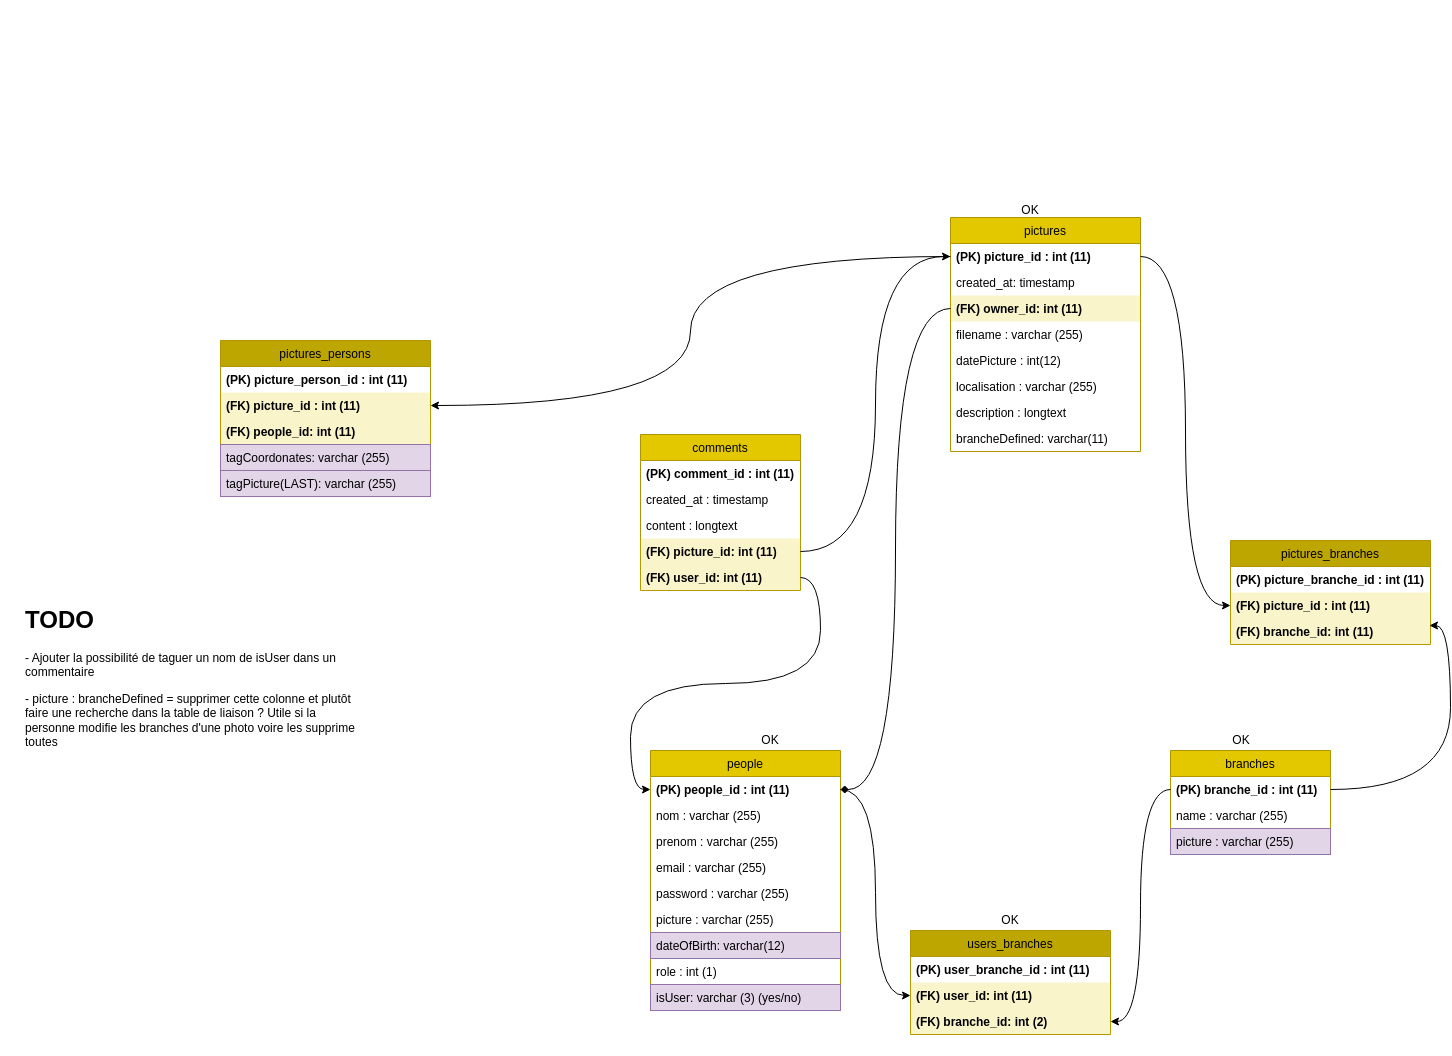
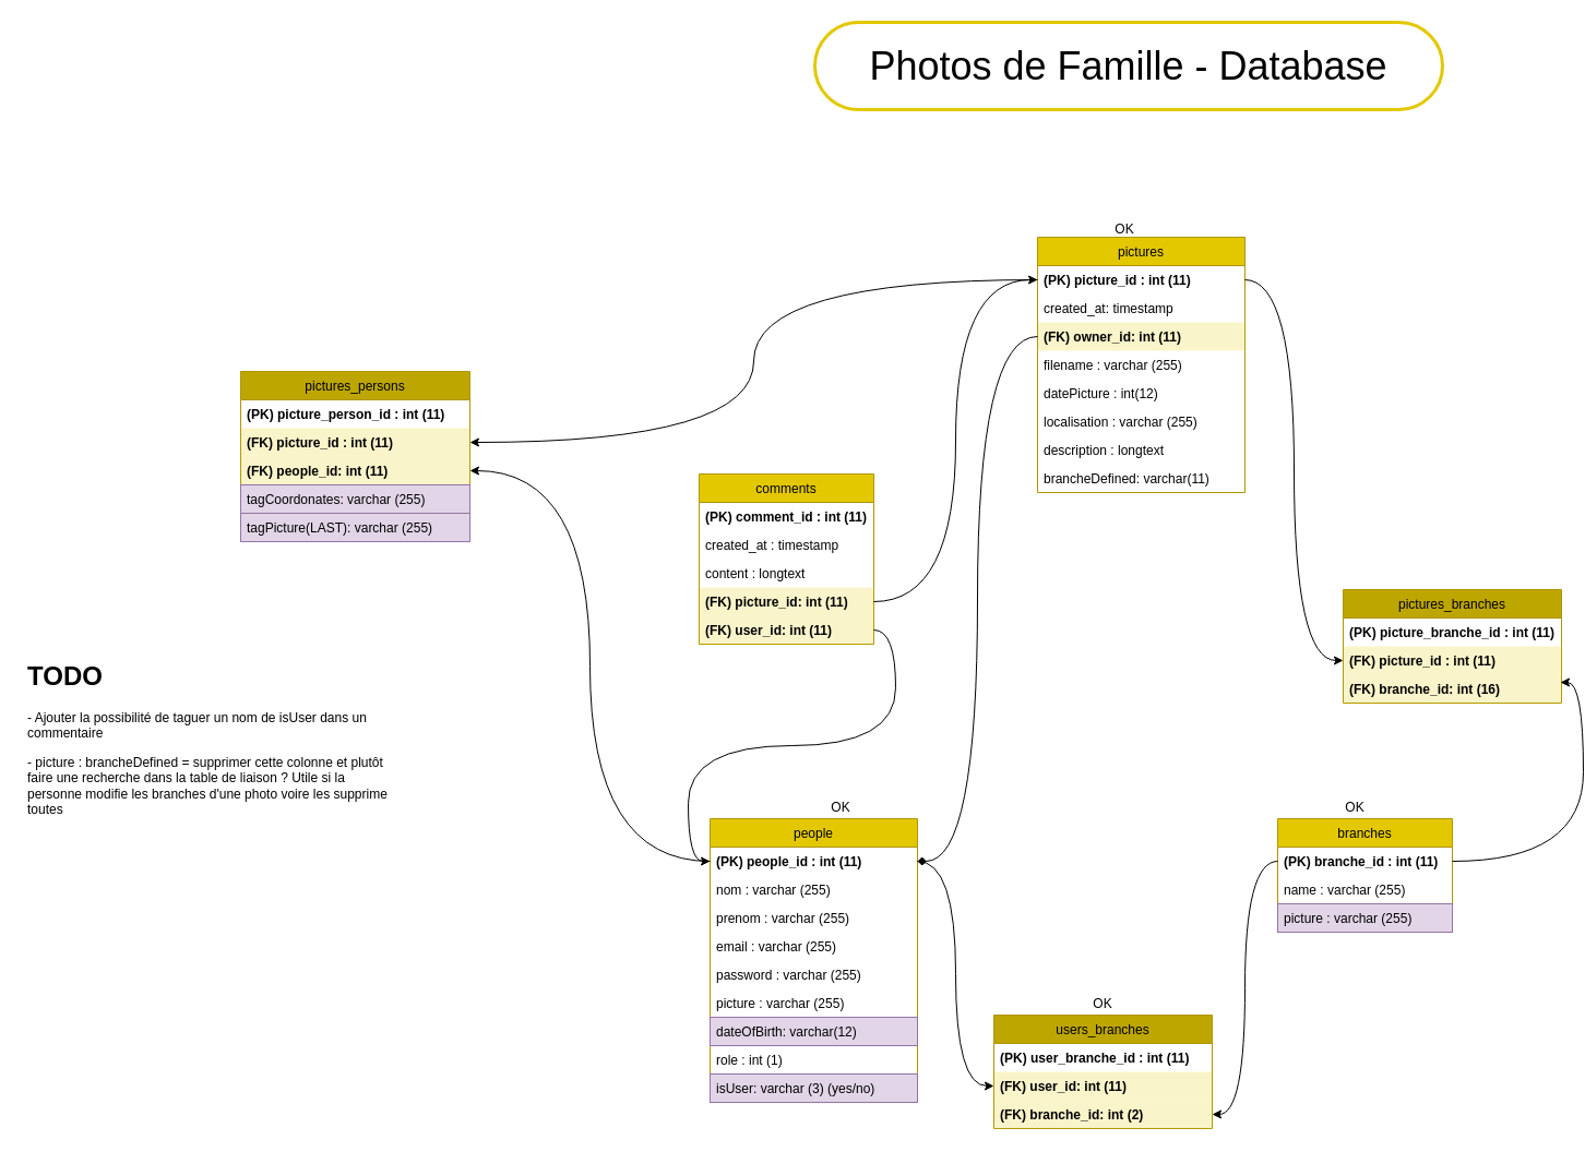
  <mxCell id="0" />
  <mxCell id="1" parent="0" />
  <mxCell id="2" value="people" style="swimlane;fontStyle=0;childLayout=stackLayout;horizontal=1;startSize=26;fillColor=#e3c800;horizontalStack=0;resizeParent=1;resizeParentMax=0;resizeLast=0;collapsible=1;marginBottom=0;fontColor=#000000;strokeColor=#B09500;" parent="1" vertex="1"><mxGeometry x="650" y="750" width="190" height="260" as="geometry"><mxRectangle x="50" y="80" width="60" height="30" as="alternateBounds" /></mxGeometry></mxCell>
  <mxCell id="3" value="(PK) people_id : int (11)" style="text;strokeColor=none;fillColor=none;align=left;verticalAlign=top;spacingLeft=4;spacingRight=4;overflow=hidden;rotatable=0;points=[[0,0.5],[1,0.5]];portConstraint=eastwest;fontStyle=1" parent="2" vertex="1"><mxGeometry y="26" width="190" height="26" as="geometry" /></mxCell>
  <mxCell id="4" value="nom : varchar (255)" style="text;strokeColor=none;fillColor=none;align=left;verticalAlign=top;spacingLeft=4;spacingRight=4;overflow=hidden;rotatable=0;points=[[0,0.5],[1,0.5]];portConstraint=eastwest;" parent="2" vertex="1"><mxGeometry y="52" width="190" height="26" as="geometry" /></mxCell>
  <mxCell id="5" value="prenom : varchar (255)" style="text;strokeColor=none;fillColor=none;align=left;verticalAlign=top;spacingLeft=4;spacingRight=4;overflow=hidden;rotatable=0;points=[[0,0.5],[1,0.5]];portConstraint=eastwest;" parent="2" vertex="1"><mxGeometry y="78" width="190" height="26" as="geometry" /></mxCell>
  <mxCell id="6" value="email : varchar (255)" style="text;strokeColor=none;fillColor=none;align=left;verticalAlign=top;spacingLeft=4;spacingRight=4;overflow=hidden;rotatable=0;points=[[0,0.5],[1,0.5]];portConstraint=eastwest;" parent="2" vertex="1"><mxGeometry y="104" width="190" height="26" as="geometry" /></mxCell>
  <mxCell id="7" value="password : varchar (255)" style="text;strokeColor=none;fillColor=none;align=left;verticalAlign=top;spacingLeft=4;spacingRight=4;overflow=hidden;rotatable=0;points=[[0,0.5],[1,0.5]];portConstraint=eastwest;" parent="2" vertex="1"><mxGeometry y="130" width="190" height="26" as="geometry" /></mxCell>
  <mxCell id="8" value="picture : varchar (255)" style="text;strokeColor=none;fillColor=none;align=left;verticalAlign=top;spacingLeft=4;spacingRight=4;overflow=hidden;rotatable=0;points=[[0,0.5],[1,0.5]];portConstraint=eastwest;" parent="2" vertex="1"><mxGeometry y="156" width="190" height="26" as="geometry" /></mxCell>
  <mxCell id="9" value="dateOfBirth: varchar(12)" style="text;strokeColor=#9673a6;fillColor=#e1d5e7;align=left;verticalAlign=top;spacingLeft=4;spacingRight=4;overflow=hidden;rotatable=0;points=[[0,0.5],[1,0.5]];portConstraint=eastwest;" vertex="1" parent="2"><mxGeometry y="182" width="190" height="26" as="geometry" /></mxCell>
  <mxCell id="10" value="role : int (1)" style="text;strokeColor=none;fillColor=none;align=left;verticalAlign=top;spacingLeft=4;spacingRight=4;overflow=hidden;rotatable=0;points=[[0,0.5],[1,0.5]];portConstraint=eastwest;" parent="2" vertex="1"><mxGeometry y="208" width="190" height="26" as="geometry" /></mxCell>
  <mxCell id="11" value="isUser: varchar (3) (yes/no)" style="text;strokeColor=#9673a6;fillColor=#e1d5e7;align=left;verticalAlign=top;spacingLeft=4;spacingRight=4;overflow=hidden;rotatable=0;points=[[0,0.5],[1,0.5]];portConstraint=eastwest;" vertex="1" parent="2"><mxGeometry y="234" width="190" height="26" as="geometry" /></mxCell>
  <mxCell id="12" value="pictures" style="swimlane;fontStyle=0;childLayout=stackLayout;horizontal=1;startSize=26;fillColor=#e3c800;horizontalStack=0;resizeParent=1;resizeParentMax=0;resizeLast=0;collapsible=1;marginBottom=0;fontColor=#000000;strokeColor=#B09500;" parent="1" vertex="1"><mxGeometry x="950" y="217" width="190" height="234" as="geometry"><mxRectangle x="50" y="80" width="60" height="30" as="alternateBounds" /></mxGeometry></mxCell>
  <mxCell id="13" value="(PK) picture_id : int (11)" style="text;strokeColor=none;fillColor=none;align=left;verticalAlign=top;spacingLeft=4;spacingRight=4;overflow=hidden;rotatable=0;points=[[0,0.5],[1,0.5]];portConstraint=eastwest;fontStyle=1" parent="12" vertex="1"><mxGeometry y="26" width="190" height="26" as="geometry" /></mxCell>
  <mxCell id="14" value="created_at: timestamp" style="text;strokeColor=none;fillColor=none;align=left;verticalAlign=top;spacingLeft=4;spacingRight=4;overflow=hidden;rotatable=0;points=[[0,0.5],[1,0.5]];portConstraint=eastwest;" parent="12" vertex="1"><mxGeometry y="52" width="190" height="26" as="geometry" /></mxCell>
  <mxCell id="15" value="(FK) owner_id: int (11)" style="text;strokeColor=none;fillColor=#E3C80035;align=left;verticalAlign=top;spacingLeft=4;spacingRight=4;overflow=hidden;rotatable=0;points=[[0,0.5],[1,0.5]];portConstraint=eastwest;fontStyle=1" parent="12" vertex="1"><mxGeometry y="78" width="190" height="26" as="geometry" /></mxCell>
  <mxCell id="16" value="filename : varchar (255)" style="text;strokeColor=none;fillColor=none;align=left;verticalAlign=top;spacingLeft=4;spacingRight=4;overflow=hidden;rotatable=0;points=[[0,0.5],[1,0.5]];portConstraint=eastwest;" parent="12" vertex="1"><mxGeometry y="104" width="190" height="26" as="geometry" /></mxCell>
  <mxCell id="17" value="datePicture : int(12)" style="text;strokeColor=none;fillColor=none;align=left;verticalAlign=top;spacingLeft=4;spacingRight=4;overflow=hidden;rotatable=0;points=[[0,0.5],[1,0.5]];portConstraint=eastwest;" parent="12" vertex="1"><mxGeometry y="130" width="190" height="26" as="geometry" /></mxCell>
  <mxCell id="18" value="localisation : varchar (255)" style="text;strokeColor=none;fillColor=none;align=left;verticalAlign=top;spacingLeft=4;spacingRight=4;overflow=hidden;rotatable=0;points=[[0,0.5],[1,0.5]];portConstraint=eastwest;" parent="12" vertex="1"><mxGeometry y="156" width="190" height="26" as="geometry" /></mxCell>
  <mxCell id="19" value="description : longtext" style="text;strokeColor=none;fillColor=none;align=left;verticalAlign=top;spacingLeft=4;spacingRight=4;overflow=hidden;rotatable=0;points=[[0,0.5],[1,0.5]];portConstraint=eastwest;" parent="12" vertex="1"><mxGeometry y="182" width="190" height="26" as="geometry" /></mxCell>
  <mxCell id="20" value="brancheDefined: varchar(11)" style="text;strokeColor=none;fillColor=none;align=left;verticalAlign=top;spacingLeft=4;spacingRight=4;overflow=hidden;rotatable=0;points=[[0,0.5],[1,0.5]];portConstraint=eastwest;" parent="12" vertex="1"><mxGeometry y="208" width="190" height="26" as="geometry" /></mxCell>
  <mxCell id="21" value="branches" style="swimlane;fontStyle=0;childLayout=stackLayout;horizontal=1;startSize=26;fillColor=#e3c800;horizontalStack=0;resizeParent=1;resizeParentMax=0;resizeLast=0;collapsible=1;marginBottom=0;fontColor=#000000;strokeColor=#B09500;" parent="1" vertex="1"><mxGeometry x="1170" y="750" width="160" height="104" as="geometry"><mxRectangle x="50" y="80" width="60" height="30" as="alternateBounds" /></mxGeometry></mxCell>
  <mxCell id="22" value="(PK) branche_id : int (11)" style="text;strokeColor=none;fillColor=none;align=left;verticalAlign=top;spacingLeft=4;spacingRight=4;overflow=hidden;rotatable=0;points=[[0,0.5],[1,0.5]];portConstraint=eastwest;fontStyle=1" parent="21" vertex="1"><mxGeometry y="26" width="160" height="26" as="geometry" /></mxCell>
  <mxCell id="23" value="name : varchar (255)" style="text;strokeColor=none;fillColor=none;align=left;verticalAlign=top;spacingLeft=4;spacingRight=4;overflow=hidden;rotatable=0;points=[[0,0.5],[1,0.5]];portConstraint=eastwest;fontStyle=0" parent="21" vertex="1"><mxGeometry y="52" width="160" height="26" as="geometry" /></mxCell>
  <mxCell id="24" value="picture : varchar (255)" style="text;strokeColor=#9673a6;fillColor=#e1d5e7;align=left;verticalAlign=top;spacingLeft=4;spacingRight=4;overflow=hidden;rotatable=0;points=[[0,0.5],[1,0.5]];portConstraint=eastwest;fontStyle=0" vertex="1" parent="21"><mxGeometry y="78" width="160" height="26" as="geometry" /></mxCell>
+ <mxCell id="25" value="Photos de Famille - Database" style="text;html=1;strokeColor=#E3C800;fillColor=none;align=center;verticalAlign=middle;whiteSpace=wrap;rounded=1;arcSize=50;fontStyle=0;fontSize=36;strokeWidth=3;perimeterSpacing=19;glass=0;shadow=0;sketch=0;spacing=15;spacingTop=8;spacingBottom=8;" parent="1" vertex="1"><mxGeometry x="746" y="20" width="575" height="80" as="geometry" /></mxCell>
  <mxCell id="26" value="users_branches" style="swimlane;fontStyle=0;childLayout=stackLayout;horizontal=1;startSize=26;fillColor=#BDA600;horizontalStack=0;resizeParent=1;resizeParentMax=0;resizeLast=0;collapsible=1;marginBottom=0;fontColor=#000000;strokeColor=#B09500;" parent="1" vertex="1"><mxGeometry x="910" y="930" width="200" height="104" as="geometry"><mxRectangle x="50" y="80" width="60" height="30" as="alternateBounds" /></mxGeometry></mxCell>
  <mxCell id="27" value="(PK) user_branche_id : int (11)" style="text;strokeColor=none;fillColor=none;align=left;verticalAlign=top;spacingLeft=4;spacingRight=4;overflow=hidden;rotatable=0;points=[[0,0.5],[1,0.5]];portConstraint=eastwest;fontStyle=1" parent="26" vertex="1"><mxGeometry y="26" width="200" height="26" as="geometry" /></mxCell>
  <mxCell id="28" value="(FK) user_id: int (11)" style="text;strokeColor=none;fillColor=#E3C80035;align=left;verticalAlign=top;spacingLeft=4;spacingRight=4;overflow=hidden;rotatable=0;points=[[0,0.5],[1,0.5]];portConstraint=eastwest;fontStyle=1" parent="26" vertex="1"><mxGeometry y="52" width="200" height="26" as="geometry" /></mxCell>
  <mxCell id="29" value="(FK) branche_id: int (2)" style="text;strokeColor=none;fillColor=#E3C80035;align=left;verticalAlign=top;spacingLeft=4;spacingRight=4;overflow=hidden;rotatable=0;points=[[0,0.5],[1,0.5]];portConstraint=eastwest;fontStyle=1" parent="26" vertex="1"><mxGeometry y="78" width="200" height="26" as="geometry" /></mxCell>
  <mxCell id="30" value="" style="edgeStyle=orthogonalEdgeStyle;curved=1;orthogonalLoop=1;jettySize=auto;html=1;entryX=1;entryY=0.5;entryDx=0;entryDy=0;" parent="1" source="22" target="29" edge="1"><mxGeometry relative="1" as="geometry" /></mxCell>
  <mxCell id="31" style="edgeStyle=orthogonalEdgeStyle;curved=1;orthogonalLoop=1;jettySize=auto;html=1;entryX=0;entryY=0.5;entryDx=0;entryDy=0;" parent="1" source="3" target="28" edge="1"><mxGeometry relative="1" as="geometry" /></mxCell>
  <mxCell id="32" value="comments" style="swimlane;fontStyle=0;childLayout=stackLayout;horizontal=1;startSize=26;fillColor=#e3c800;horizontalStack=0;resizeParent=1;resizeParentMax=0;resizeLast=0;collapsible=1;marginBottom=0;fontColor=#000000;strokeColor=#B09500;" parent="1" vertex="1"><mxGeometry x="640" y="434" width="160" height="156" as="geometry"><mxRectangle x="50" y="80" width="60" height="30" as="alternateBounds" /></mxGeometry></mxCell>
  <mxCell id="33" value="(PK) comment_id : int (11)" style="text;strokeColor=none;fillColor=none;align=left;verticalAlign=top;spacingLeft=4;spacingRight=4;overflow=hidden;rotatable=0;points=[[0,0.5],[1,0.5]];portConstraint=eastwest;fontStyle=1" parent="32" vertex="1"><mxGeometry y="26" width="160" height="26" as="geometry" /></mxCell>
  <mxCell id="34" value="created_at : timestamp" style="text;strokeColor=none;fillColor=none;align=left;verticalAlign=top;spacingLeft=4;spacingRight=4;overflow=hidden;rotatable=0;points=[[0,0.5],[1,0.5]];portConstraint=eastwest;fontStyle=0" vertex="1" parent="32"><mxGeometry y="52" width="160" height="26" as="geometry" /></mxCell>
  <mxCell id="35" value="content : longtext" style="text;strokeColor=none;fillColor=none;align=left;verticalAlign=top;spacingLeft=4;spacingRight=4;overflow=hidden;rotatable=0;points=[[0,0.5],[1,0.5]];portConstraint=eastwest;fontStyle=0" parent="32" vertex="1"><mxGeometry y="78" width="160" height="26" as="geometry" /></mxCell>
  <mxCell id="36" value="(FK) picture_id: int (11)" style="text;strokeColor=none;fillColor=#E3C80035;align=left;verticalAlign=top;spacingLeft=4;spacingRight=4;overflow=hidden;rotatable=0;points=[[0,0.5],[1,0.5]];portConstraint=eastwest;fontStyle=1" parent="32" vertex="1"><mxGeometry y="104" width="160" height="26" as="geometry" /></mxCell>
  <mxCell id="37" value="(FK) user_id: int (11)" style="text;strokeColor=none;fillColor=#E3C80035;align=left;verticalAlign=top;spacingLeft=4;spacingRight=4;overflow=hidden;rotatable=0;points=[[0,0.5],[1,0.5]];portConstraint=eastwest;fontStyle=1" parent="32" vertex="1"><mxGeometry y="130" width="160" height="26" as="geometry" /></mxCell>
  <mxCell id="38" style="edgeStyle=orthogonalEdgeStyle;curved=1;orthogonalLoop=1;jettySize=auto;html=1;entryX=0;entryY=0.5;entryDx=0;entryDy=0;" parent="1" source="37" target="3" edge="1"><mxGeometry relative="1" as="geometry" /></mxCell>
  <mxCell id="39" value="OK" style="text;html=1;strokeColor=none;fillColor=none;align=center;verticalAlign=middle;whiteSpace=wrap;rounded=0;" parent="1" vertex="1"><mxGeometry x="750" y="720" width="40" height="40" as="geometry" /></mxCell>
  <mxCell id="40" value="OK" style="text;html=1;strokeColor=none;fillColor=none;align=center;verticalAlign=middle;whiteSpace=wrap;rounded=0;" parent="1" vertex="1"><mxGeometry x="990" y="900" width="40" height="40" as="geometry" /></mxCell>
  <mxCell id="41" value="OK" style="text;html=1;strokeColor=none;fillColor=none;align=center;verticalAlign=middle;whiteSpace=wrap;rounded=0;" parent="1" vertex="1"><mxGeometry x="1221" y="720" width="40" height="40" as="geometry" /></mxCell>
  <mxCell id="42" value="OK" style="text;html=1;strokeColor=none;fillColor=none;align=center;verticalAlign=middle;whiteSpace=wrap;rounded=0;" parent="1" vertex="1"><mxGeometry x="1010" y="190" width="40" height="40" as="geometry" /></mxCell>
  <mxCell id="43" value="pictures_persons" style="swimlane;fontStyle=0;childLayout=stackLayout;horizontal=1;startSize=26;fillColor=#BDA600;horizontalStack=0;resizeParent=1;resizeParentMax=0;resizeLast=0;collapsible=1;marginBottom=0;fontColor=#000000;strokeColor=#B09500;" parent="1" vertex="1"><mxGeometry x="220" y="340" width="210" height="156" as="geometry"><mxRectangle x="50" y="80" width="60" height="30" as="alternateBounds" /></mxGeometry></mxCell>
  <mxCell id="44" value="(PK) picture_person_id : int (11)" style="text;strokeColor=none;fillColor=none;align=left;verticalAlign=top;spacingLeft=4;spacingRight=4;overflow=hidden;rotatable=0;points=[[0,0.5],[1,0.5]];portConstraint=eastwest;fontStyle=1" parent="43" vertex="1"><mxGeometry y="26" width="210" height="26" as="geometry" /></mxCell>
  <mxCell id="45" value="(FK) picture_id : int (11)" style="text;strokeColor=none;fillColor=#E3C80035;align=left;verticalAlign=top;spacingLeft=4;spacingRight=4;overflow=hidden;rotatable=0;points=[[0,0.5],[1,0.5]];portConstraint=eastwest;fontStyle=1" parent="43" vertex="1"><mxGeometry y="52" width="210" height="26" as="geometry" /></mxCell>
  <mxCell id="46" value="(FK) people_id: int (11)" style="text;strokeColor=none;fillColor=#E3C80035;align=left;verticalAlign=top;spacingLeft=4;spacingRight=4;overflow=hidden;rotatable=0;points=[[0,0.5],[1,0.5]];portConstraint=eastwest;fontStyle=1" parent="43" vertex="1"><mxGeometry y="78" width="210" height="26" as="geometry" /></mxCell>
  <mxCell id="47" value="tagCoordonates: varchar (255)" style="text;strokeColor=#9673a6;fillColor=#e1d5e7;align=left;verticalAlign=top;spacingLeft=4;spacingRight=4;overflow=hidden;rotatable=0;points=[[0,0.5],[1,0.5]];portConstraint=eastwest;fontStyle=0" vertex="1" parent="43"><mxGeometry y="104" width="210" height="26" as="geometry" /></mxCell>
  <mxCell id="48" value="tagPicture(LAST): varchar (255)" style="text;strokeColor=#9673a6;fillColor=#e1d5e7;align=left;verticalAlign=top;spacingLeft=4;spacingRight=4;overflow=hidden;rotatable=0;points=[[0,0.5],[1,0.5]];portConstraint=eastwest;fontStyle=0" vertex="1" parent="43"><mxGeometry y="130" width="210" height="26" as="geometry" /></mxCell>
  <mxCell id="49" value="pictures_branches" style="swimlane;fontStyle=0;childLayout=stackLayout;horizontal=1;startSize=26;fillColor=#BDA600;horizontalStack=0;resizeParent=1;resizeParentMax=0;resizeLast=0;collapsible=1;marginBottom=0;fontColor=#000000;strokeColor=#B09500;" parent="1" vertex="1"><mxGeometry x="1230" y="540" width="200" height="104" as="geometry"><mxRectangle x="50" y="80" width="60" height="30" as="alternateBounds" /></mxGeometry></mxCell>
  <mxCell id="50" value="(PK) picture_branche_id : int (11)" style="text;strokeColor=none;fillColor=none;align=left;verticalAlign=top;spacingLeft=4;spacingRight=4;overflow=hidden;rotatable=0;points=[[0,0.5],[1,0.5]];portConstraint=eastwest;fontStyle=1" parent="49" vertex="1"><mxGeometry y="26" width="200" height="26" as="geometry" /></mxCell>
  <mxCell id="51" value="(FK) picture_id : int (11)" style="text;strokeColor=none;fillColor=#E3C80035;align=left;verticalAlign=top;spacingLeft=4;spacingRight=4;overflow=hidden;rotatable=0;points=[[0,0.5],[1,0.5]];portConstraint=eastwest;fontStyle=1" parent="49" vertex="1"><mxGeometry y="52" width="200" height="26" as="geometry" /></mxCell>
- <mxCell id="52" value="(FK) branche_id: int (11)" style="text;strokeColor=none;fillColor=#E3C80035;align=left;verticalAlign=top;spacingLeft=4;spacingRight=4;overflow=hidden;rotatable=0;points=[[0,0.5],[1,0.5]];portConstraint=eastwest;fontStyle=1" parent="49" vertex="1"><mxGeometry y="78" width="200" height="26" as="geometry" /></mxCell>
+ <mxCell id="52" value="(FK) branche_id: int (16)" style="text;strokeColor=none;fillColor=#E3C80035;align=left;verticalAlign=top;spacingLeft=4;spacingRight=4;overflow=hidden;rotatable=0;points=[[0,0.5],[1,0.5]];portConstraint=eastwest;fontStyle=1" parent="49" vertex="1"><mxGeometry y="78" width="200" height="26" as="geometry" /></mxCell>
  <mxCell id="53" style="edgeStyle=orthogonalEdgeStyle;curved=1;orthogonalLoop=1;jettySize=auto;html=1;entryX=0;entryY=0.5;entryDx=0;entryDy=0;" parent="1" source="13" target="51" edge="1"><mxGeometry relative="1" as="geometry" /></mxCell>
  <mxCell id="54" style="edgeStyle=orthogonalEdgeStyle;curved=1;orthogonalLoop=1;jettySize=auto;html=1;entryX=0.995;entryY=0.269;entryDx=0;entryDy=0;entryPerimeter=0;" parent="1" source="22" target="52" edge="1"><mxGeometry relative="1" as="geometry" /></mxCell>
  <mxCell id="55" style="edgeStyle=orthogonalEdgeStyle;orthogonalLoop=1;jettySize=auto;html=1;entryX=0;entryY=0.5;entryDx=0;entryDy=0;curved=1;" parent="1" source="36" target="13" edge="1"><mxGeometry relative="1" as="geometry" /></mxCell>
  <mxCell id="56" style="edgeStyle=orthogonalEdgeStyle;curved=1;orthogonalLoop=1;jettySize=auto;html=1;endArrow=diamond;" parent="1" source="15" target="3" edge="1"><mxGeometry relative="1" as="geometry" /></mxCell>
  <mxCell id="57" value="&lt;h1&gt;TODO&lt;/h1&gt;&lt;p&gt;- Ajouter la possibilité de taguer un nom de isUser dans un commentaire&lt;/p&gt;&lt;p&gt;- picture : brancheDefined = supprimer cette colonne et plutôt faire une recherche dans la table de liaison ? Utile si la personne modifie les branches d'une photo voire les supprime toutes&lt;br&gt;&lt;/p&gt;" style="text;html=1;strokeColor=none;fillColor=none;spacing=5;spacingTop=-20;whiteSpace=wrap;overflow=hidden;rounded=0;" vertex="1" parent="1"><mxGeometry x="20" y="600" width="350" height="200" as="geometry" /></mxCell>
  <mxCell id="58" style="edgeStyle=orthogonalEdgeStyle;curved=1;orthogonalLoop=1;jettySize=auto;html=1;entryX=1;entryY=0.5;entryDx=0;entryDy=0;" edge="1" parent="1" source="13" target="45"><mxGeometry relative="1" as="geometry" /></mxCell>
+ <mxCell id="59" style="edgeStyle=orthogonalEdgeStyle;curved=1;orthogonalLoop=1;jettySize=auto;html=1;" edge="1" parent="1" source="3" target="46"><mxGeometry relative="1" as="geometry" /></mxCell>
